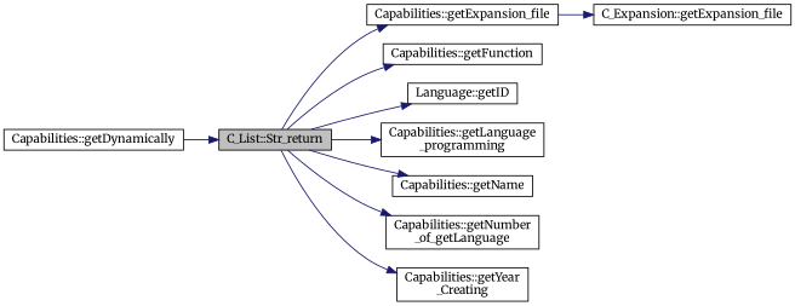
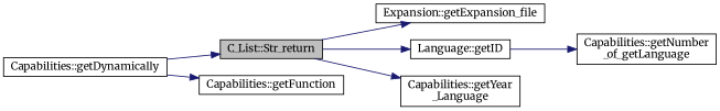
  digraph {
    fontname=Merriweather
    rankdir=LR
    node [color=black fillcolor=white fontname=Merriweather fontsize=12 shape=record style=filled]
    edge [color=midnightblue fontname=Merriweather fontsize=12 labelfontname=Helvetica labelfontsize=12 style=solid]
    n1 [fillcolor=grey75 fontcolor=black height=0.2 label="C_List::Str_return" width=0.4]
-   n2 [height=0.2 label="Capabilities::getExpansion_file" width=0.4]
+   n2 [height=0.2 label="Expansion::getExpansion_file" width=0.4]
    n3 [height=0.2 label="Capabilities::getFunction" width=0.4]
    n4 [height=0.2 label="Language::getID" width=0.4]
-   n5 [height=0.2 label="Capabilities::getLanguage\l_programming" width=0.4]
-   n6 [height=0.2 label="Capabilities::getName" width=0.4]
    n7 [height=0.2 label="Capabilities::getNumber\l_of_getLanguage" width=0.4]
-   n8 [height=0.2 label="Capabilities::getYear\l_Creating" width=0.4]
+   n8 [height=0.2 label="Capabilities::getYear\l_Language" width=0.4]
    n9 [height=0.2 label="Capabilities::getDynamically" width=0.4]
-   n10 [height=0.2 label="C_Expansion::getExpansion_file" width=0.4]
    n1 -> n2
-   n1 -> n3
+   n9 -> n3
    n1 -> n4
-   n1 -> n5
-   n1 -> n6
-   n1 -> n7
+   n4 -> n7
    n1 -> n8
-   n2 -> n10
    n9 -> n1
  }
